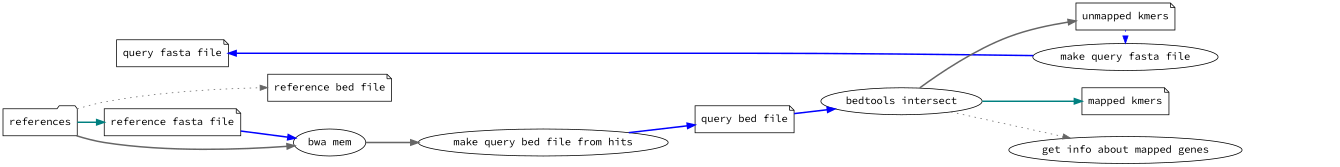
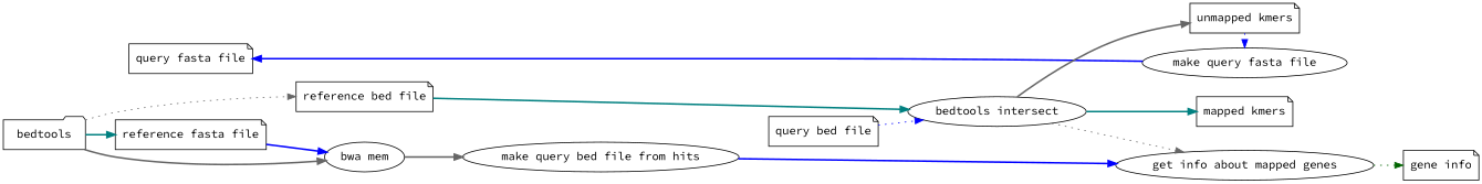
  digraph {
    fontname="Source Code Pro"
    rankdir=LR
    node [fontname="Source Code Pro" shape=note]
    edge [color=blue fontname="Source Code Pro" style=bold]
    n1 [label=<query fasta file>]
    n2 [label=<reference fasta file>]
    n3 [label=<make query fasta file> shape=ellipse]
    n4 [label=<unmapped kmers>]
    n5 [label=<bwa mem> shape=ellipse]
    n6 [label=<reference bed file>]
    n7 [label=<make query bed file from hits> shape=ellipse]
    n8 [label=<query bed file>]
    n9 [label=<bedtools intersect> shape=ellipse]
    n10 [label=<get info about mapped genes> shape=ellipse]
    n11 [label=<mapped kmers>]
-   n13 [label=references shape=folder]
+   n12 [label=<gene info>]
+   n13 [label=bedtools shape=folder]
    subgraph sub_1 {
      rank=same
      n1
      n2
    }
    subgraph sub_2 {
      rank=same
      n3
      n4
    }
    n2 -> n5
    n2 -> n6 [style=invis color=""]
    n3 -> n1
    n4 -> n3 [style=dotted]
    n5 -> n7 [color=gray40]
-   n7 -> n8
-   n8 -> n9
+   n6 -> n9 [color=teal]
+   n7 -> n10
+   n8 -> n9 [style=dotted]
    n9 -> n4 [color=gray40]
    n9 -> n10 [color=gray40 style=dotted]
    n9 -> n11 [color=teal]
+   n10 -> n12 [color=darkgreen style=dotted]
    n13 -> n2 [color=teal]
    n13 -> n5 [color=gray40]
    n13 -> n6 [color=gray40 style=dotted]
  }
